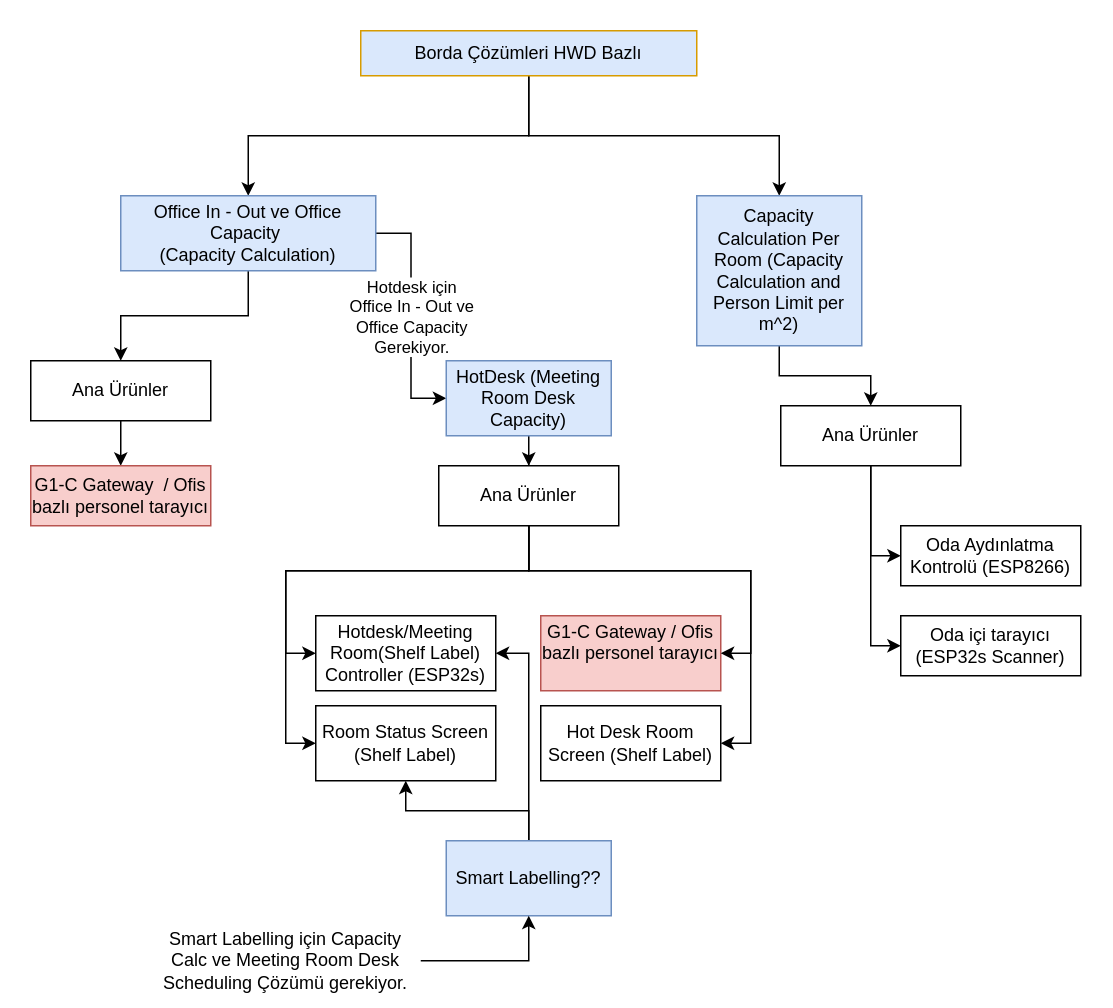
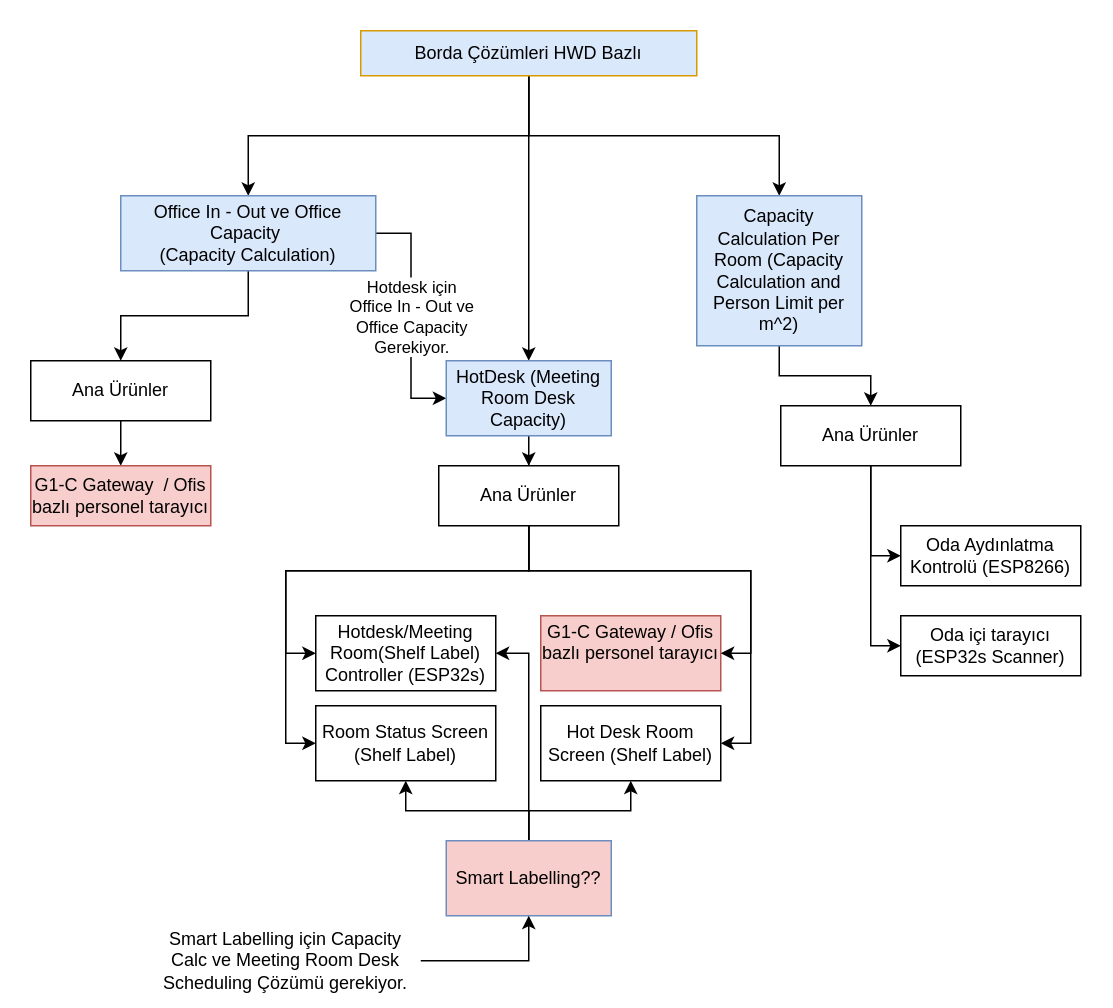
  <mxCell id="0" />
  <mxCell id="1" parent="0" />
  <mxCell id="2" style="edgeStyle=orthogonalEdgeStyle;rounded=0;orthogonalLoop=1;jettySize=auto;html=1;entryX=0.5;entryY=0;entryDx=0;entryDy=0;shadow=0;sketch=0;spacingTop=0;" edge="1" parent="1" source="5" target="8"><mxGeometry relative="1" as="geometry" /></mxCell>
+ <mxCell id="3" style="edgeStyle=orthogonalEdgeStyle;rounded=0;orthogonalLoop=1;jettySize=auto;html=1;entryX=0.5;entryY=0;entryDx=0;entryDy=0;shadow=0;sketch=0;spacingTop=0;" edge="1" parent="1" source="5" target="10"><mxGeometry relative="1" as="geometry" /></mxCell>
  <mxCell id="4" style="edgeStyle=orthogonalEdgeStyle;rounded=0;orthogonalLoop=1;jettySize=auto;html=1;entryX=0.5;entryY=0;entryDx=0;entryDy=0;shadow=0;sketch=0;spacingTop=0;" edge="1" parent="1" source="5" target="12"><mxGeometry relative="1" as="geometry" /></mxCell>
  <mxCell id="5" value="Borda Çözümleri HWD Bazlı" style="rounded=0;whiteSpace=wrap;html=1;shadow=0;sketch=0;spacingTop=0;fillColor=#dae8fc;strokeColor=#d79b00;" vertex="1" parent="1"><mxGeometry x="240" y="20" width="224" height="30" as="geometry" /></mxCell>
  <mxCell id="6" value="Hotdesk için &lt;br&gt;Office In - Out ve &lt;br&gt;Office Capacity &lt;br&gt;Gerekiyor." style="edgeStyle=orthogonalEdgeStyle;rounded=0;orthogonalLoop=1;jettySize=auto;html=1;entryX=0;entryY=0.5;entryDx=0;entryDy=0;shadow=0;sketch=0;spacingTop=0;" edge="1" parent="1" source="8" target="10"><mxGeometry relative="1" as="geometry" /></mxCell>
  <mxCell id="7" style="edgeStyle=orthogonalEdgeStyle;rounded=0;orthogonalLoop=1;jettySize=auto;html=1;entryX=0.5;entryY=0;entryDx=0;entryDy=0;shadow=0;sketch=0;spacingTop=0;" edge="1" parent="1" source="8" target="14"><mxGeometry relative="1" as="geometry" /></mxCell>
  <mxCell id="8" value="Office In - Out ve Office Capacity&amp;nbsp;&lt;br&gt;(Capacity Calculation)" style="rounded=0;whiteSpace=wrap;html=1;shadow=0;sketch=0;spacingTop=0;fillColor=#dae8fc;strokeColor=#6c8ebf;" vertex="1" parent="1"><mxGeometry x="80" y="130" width="170" height="50" as="geometry" /></mxCell>
  <mxCell id="9" style="edgeStyle=orthogonalEdgeStyle;rounded=0;orthogonalLoop=1;jettySize=auto;html=1;entryX=0.5;entryY=0;entryDx=0;entryDy=0;shadow=0;sketch=0;spacingTop=0;" edge="1" parent="1" source="10" target="25"><mxGeometry relative="1" as="geometry" /></mxCell>
  <mxCell id="10" value="HotDesk (Meeting Room Desk Capacity)" style="rounded=0;whiteSpace=wrap;html=1;shadow=0;sketch=0;spacingTop=0;fillColor=#dae8fc;strokeColor=#6c8ebf;" vertex="1" parent="1"><mxGeometry x="297" y="240" width="110" height="50" as="geometry" /></mxCell>
  <mxCell id="11" style="edgeStyle=orthogonalEdgeStyle;rounded=0;orthogonalLoop=1;jettySize=auto;html=1;entryX=0.5;entryY=0;entryDx=0;entryDy=0;shadow=0;sketch=0;spacingTop=0;" edge="1" parent="1" source="12" target="20"><mxGeometry relative="1" as="geometry" /></mxCell>
  <mxCell id="12" value="Capacity Calculation Per Room (Capacity Calculation and Person Limit per m^2)" style="rounded=0;whiteSpace=wrap;html=1;shadow=0;sketch=0;spacingTop=0;fillColor=#dae8fc;strokeColor=#6c8ebf;" vertex="1" parent="1"><mxGeometry x="464" y="130" width="110" height="100" as="geometry" /></mxCell>
  <mxCell id="13" style="edgeStyle=orthogonalEdgeStyle;rounded=0;orthogonalLoop=1;jettySize=auto;html=1;entryX=0.5;entryY=0;entryDx=0;entryDy=0;shadow=0;sketch=0;spacingTop=0;" edge="1" parent="1" source="14" target="15"><mxGeometry relative="1" as="geometry" /></mxCell>
  <mxCell id="14" value="Ana Ürünler" style="rounded=0;whiteSpace=wrap;html=1;shadow=0;sketch=0;spacingTop=0;" vertex="1" parent="1"><mxGeometry x="20" y="240" width="120" height="40" as="geometry" /></mxCell>
  <mxCell id="15" value="G1-C Gateway&amp;nbsp; / Ofis bazlı personel tarayıcı" style="rounded=0;whiteSpace=wrap;html=1;shadow=0;sketch=0;spacingTop=0;fillColor=#f8cecc;strokeColor=#b85450;" vertex="1" parent="1"><mxGeometry x="20" y="310" width="120" height="40" as="geometry" /></mxCell>
  <mxCell id="16" value="Hotdesk/Meeting Room(Shelf Label) Controller (ESP32s)" style="rounded=0;whiteSpace=wrap;html=1;shadow=0;sketch=0;spacingTop=0;" vertex="1" parent="1"><mxGeometry x="210" y="410" width="120" height="50" as="geometry" /></mxCell>
  <mxCell id="17" value="G1-C Gateway / Ofis bazlı personel tarayıcı&lt;br&gt;&amp;nbsp;" style="rounded=0;whiteSpace=wrap;html=1;shadow=0;sketch=0;spacingTop=0;fillColor=#f8cecc;strokeColor=#b85450;" vertex="1" parent="1"><mxGeometry x="360" y="410" width="120" height="50" as="geometry" /></mxCell>
  <mxCell id="18" style="edgeStyle=orthogonalEdgeStyle;rounded=0;orthogonalLoop=1;jettySize=auto;html=1;entryX=0;entryY=0.5;entryDx=0;entryDy=0;shadow=0;sketch=0;spacingTop=0;" edge="1" parent="1" source="20" target="26"><mxGeometry relative="1" as="geometry"><Array as="points"><mxPoint x="580" y="430" /></Array></mxGeometry></mxCell>
  <mxCell id="19" style="edgeStyle=orthogonalEdgeStyle;rounded=0;orthogonalLoop=1;jettySize=auto;html=1;entryX=0;entryY=0.5;entryDx=0;entryDy=0;shadow=0;sketch=0;spacingTop=0;" edge="1" parent="1" source="20" target="27"><mxGeometry relative="1" as="geometry" /></mxCell>
  <mxCell id="20" value="Ana Ürünler" style="rounded=0;whiteSpace=wrap;html=1;shadow=0;sketch=0;spacingTop=0;" vertex="1" parent="1"><mxGeometry x="520" y="270" width="120" height="40" as="geometry" /></mxCell>
  <mxCell id="21" style="edgeStyle=orthogonalEdgeStyle;rounded=0;orthogonalLoop=1;jettySize=auto;html=1;entryX=0;entryY=0.5;entryDx=0;entryDy=0;shadow=0;sketch=0;spacingTop=0;" edge="1" parent="1" source="25" target="16"><mxGeometry relative="1" as="geometry" /></mxCell>
  <mxCell id="22" style="edgeStyle=orthogonalEdgeStyle;rounded=0;orthogonalLoop=1;jettySize=auto;html=1;entryX=1;entryY=0.5;entryDx=0;entryDy=0;shadow=0;sketch=0;spacingTop=0;" edge="1" parent="1" source="25" target="17"><mxGeometry relative="1" as="geometry"><Array as="points"><mxPoint x="352" y="380" /><mxPoint x="500" y="380" /><mxPoint x="500" y="435" /></Array></mxGeometry></mxCell>
  <mxCell id="23" style="edgeStyle=orthogonalEdgeStyle;rounded=0;orthogonalLoop=1;jettySize=auto;html=1;entryX=0;entryY=0.5;entryDx=0;entryDy=0;shadow=0;sketch=0;spacingTop=0;" edge="1" parent="1" source="25" target="29"><mxGeometry relative="1" as="geometry"><Array as="points"><mxPoint x="352" y="380" /><mxPoint x="190" y="380" /><mxPoint x="190" y="495" /></Array></mxGeometry></mxCell>
  <mxCell id="24" style="edgeStyle=orthogonalEdgeStyle;rounded=0;orthogonalLoop=1;jettySize=auto;html=1;entryX=1;entryY=0.5;entryDx=0;entryDy=0;shadow=0;sketch=0;spacingTop=0;" edge="1" parent="1" source="25" target="28"><mxGeometry relative="1" as="geometry"><Array as="points"><mxPoint x="352" y="380" /><mxPoint x="500" y="380" /><mxPoint x="500" y="495" /></Array></mxGeometry></mxCell>
  <mxCell id="25" value="Ana Ürünler" style="rounded=0;whiteSpace=wrap;html=1;shadow=0;sketch=0;spacingTop=0;" vertex="1" parent="1"><mxGeometry x="292" y="310" width="120" height="40" as="geometry" /></mxCell>
  <mxCell id="26" value="Oda içi tarayıcı (ESP32s Scanner)" style="rounded=0;whiteSpace=wrap;html=1;shadow=0;sketch=0;spacingTop=0;" vertex="1" parent="1"><mxGeometry x="600" y="410" width="120" height="40" as="geometry" /></mxCell>
  <mxCell id="27" value="Oda Aydınlatma Kontrolü (ESP8266)" style="rounded=0;whiteSpace=wrap;html=1;shadow=0;sketch=0;spacingTop=0;" vertex="1" parent="1"><mxGeometry x="600" y="350" width="120" height="40" as="geometry" /></mxCell>
  <mxCell id="28" value="Hot Desk Room Screen (Shelf Label)" style="rounded=0;whiteSpace=wrap;html=1;shadow=0;sketch=0;spacingTop=0;" vertex="1" parent="1"><mxGeometry x="360" y="470" width="120" height="50" as="geometry" /></mxCell>
  <mxCell id="29" value="Room Status Screen (Shelf Label)" style="rounded=0;whiteSpace=wrap;html=1;shadow=0;sketch=0;spacingTop=0;" vertex="1" parent="1"><mxGeometry x="210" y="470" width="120" height="50" as="geometry" /></mxCell>
  <mxCell id="30" style="edgeStyle=orthogonalEdgeStyle;rounded=0;sketch=0;orthogonalLoop=1;jettySize=auto;html=1;entryX=0.5;entryY=1;entryDx=0;entryDy=0;shadow=0;strokeColor=#000000;" edge="1" parent="1" source="33" target="29"><mxGeometry relative="1" as="geometry" /></mxCell>
+ <mxCell id="31" style="edgeStyle=orthogonalEdgeStyle;rounded=0;sketch=0;orthogonalLoop=1;jettySize=auto;html=1;shadow=0;strokeColor=#000000;" edge="1" parent="1" source="33" target="28"><mxGeometry relative="1" as="geometry" /></mxCell>
  <mxCell id="32" style="edgeStyle=orthogonalEdgeStyle;rounded=0;sketch=0;orthogonalLoop=1;jettySize=auto;html=1;entryX=1;entryY=0.5;entryDx=0;entryDy=0;shadow=0;strokeColor=#000000;" edge="1" parent="1" source="33" target="16"><mxGeometry relative="1" as="geometry" /></mxCell>
- <mxCell id="33" value="Smart Labelling??" style="rounded=0;whiteSpace=wrap;html=1;shadow=0;sketch=0;spacingTop=0;fillColor=#dae8fc;strokeColor=#6c8ebf;" vertex="1" parent="1"><mxGeometry x="297" y="560" width="110" height="50" as="geometry" /></mxCell>
+ <mxCell id="33" value="Smart Labelling??" style="rounded=0;whiteSpace=wrap;html=1;shadow=0;sketch=0;spacingTop=0;fillColor=#f8cecc;strokeColor=#6c8ebf;" vertex="1" parent="1"><mxGeometry x="297" y="560" width="110" height="50" as="geometry" /></mxCell>
  <mxCell id="34" style="edgeStyle=orthogonalEdgeStyle;rounded=0;sketch=0;orthogonalLoop=1;jettySize=auto;html=1;entryX=0.5;entryY=1;entryDx=0;entryDy=0;shadow=0;strokeColor=#000000;" edge="1" parent="1" source="35" target="33"><mxGeometry relative="1" as="geometry" /></mxCell>
  <mxCell id="35" value="Smart Labelling için Capacity Calc ve Meeting Room Desk Scheduling Çözümü gerekiyor." style="text;html=1;strokeColor=none;fillColor=none;align=center;verticalAlign=middle;whiteSpace=wrap;rounded=0;shadow=0;" vertex="1" parent="1"><mxGeometry x="100" y="630" width="180" height="20" as="geometry" /></mxCell>
